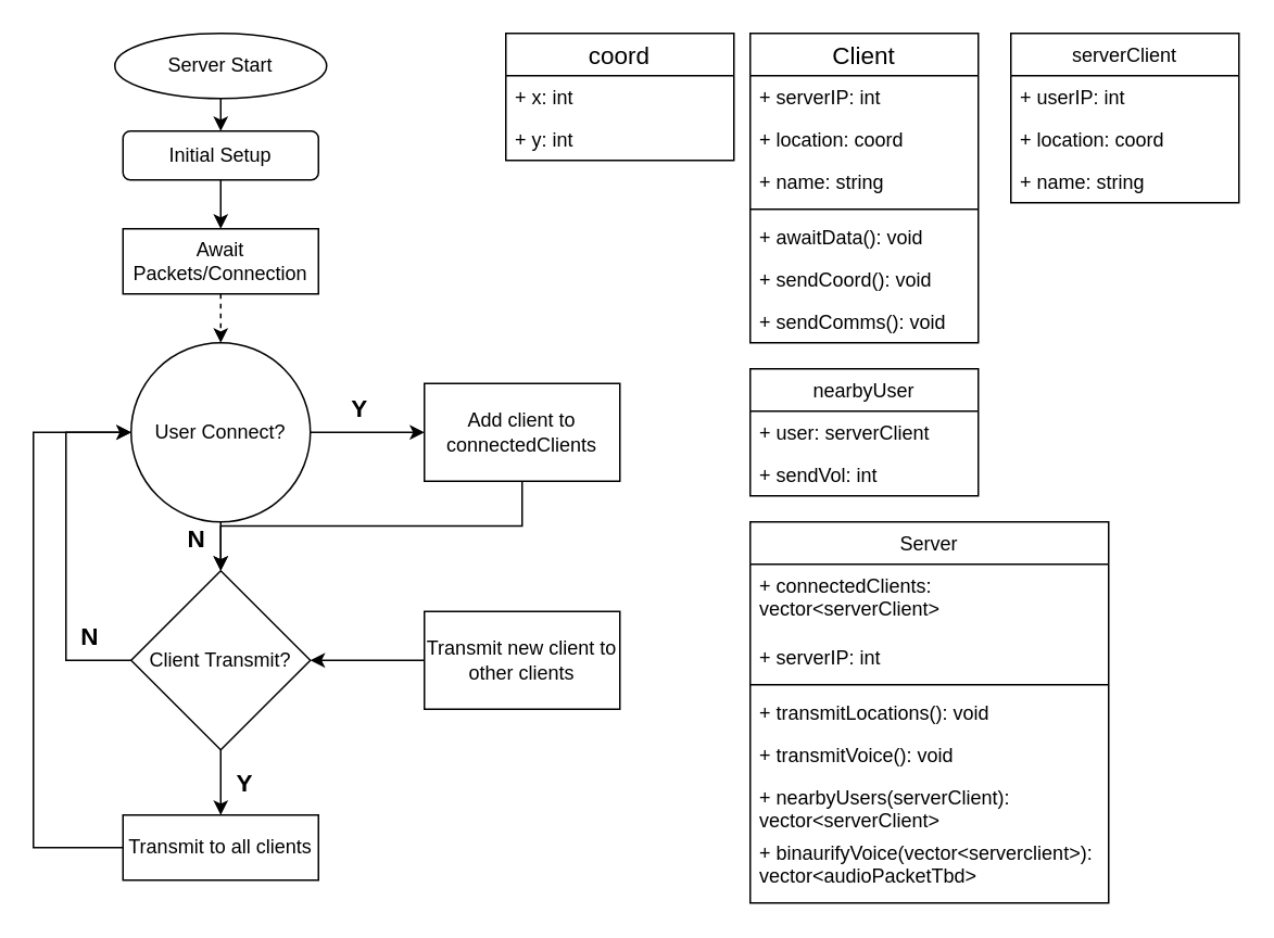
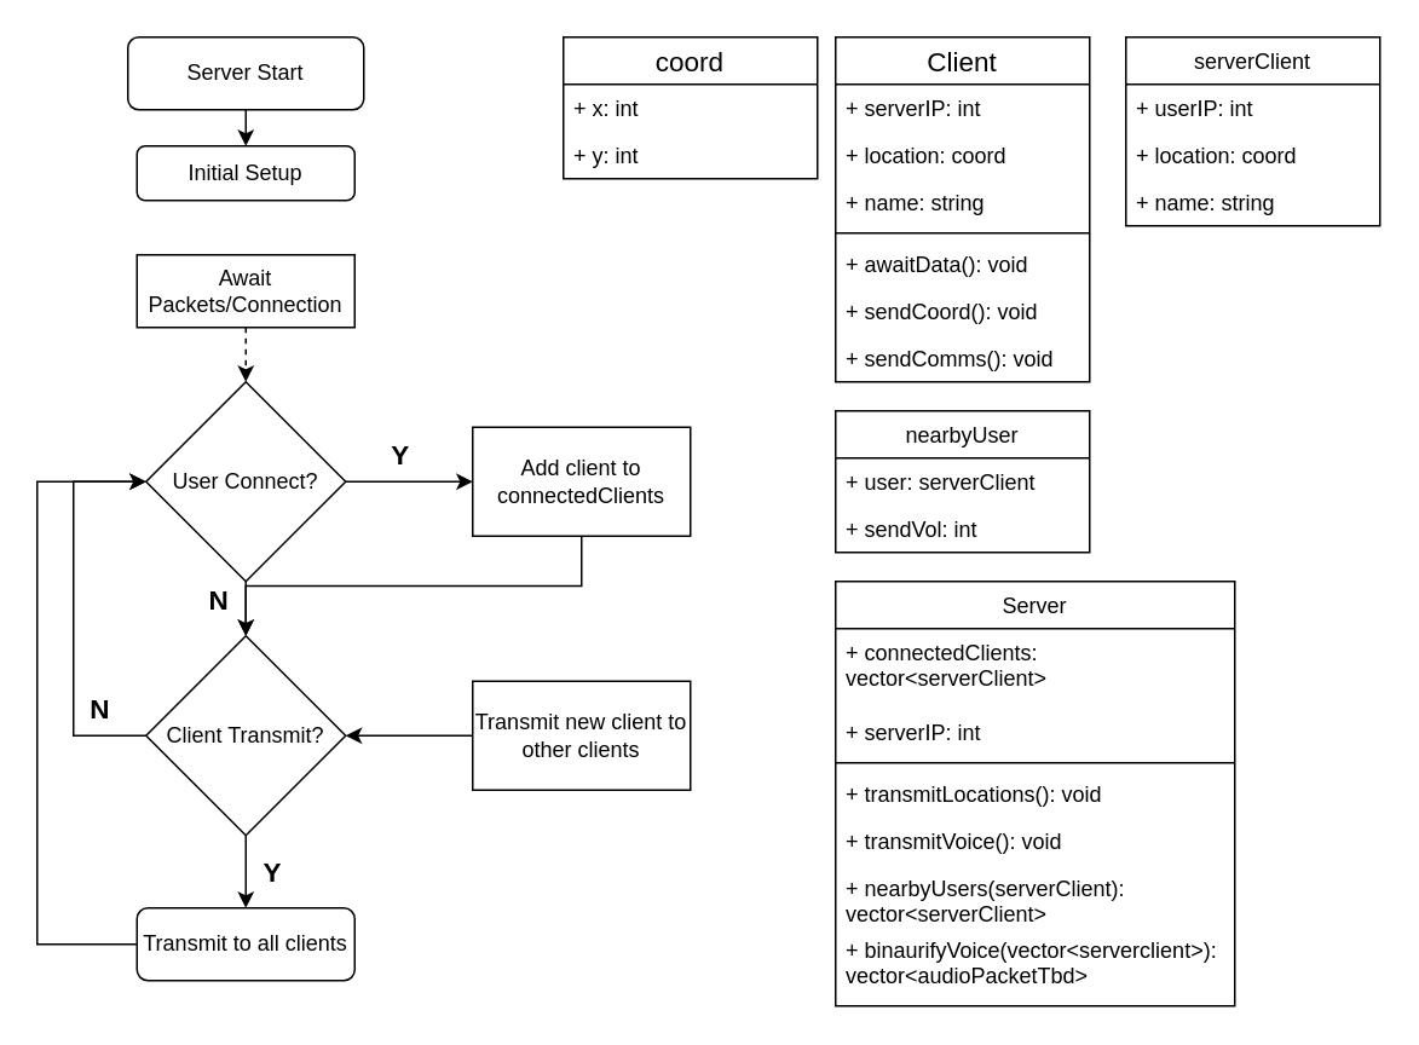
  <mxCell id="0" />
  <mxCell id="1" parent="0" />
  <mxCell id="2" style="edgeStyle=orthogonalEdgeStyle;rounded=0;orthogonalLoop=1;jettySize=auto;html=1;exitX=0.5;exitY=1;exitDx=0;exitDy=0;entryX=0.5;entryY=0;entryDx=0;entryDy=0;" edge="1" parent="1" source="3" target="5"><mxGeometry relative="1" as="geometry" /></mxCell>
- <mxCell id="3" value="Server Start" style="ellipse;whiteSpace=wrap;html=1;" vertex="1" parent="1"><mxGeometry x="70" y="20" width="130" height="40" as="geometry" /></mxCell>
- <mxCell id="4" style="edgeStyle=orthogonalEdgeStyle;rounded=0;orthogonalLoop=1;jettySize=auto;html=1;exitX=0.5;exitY=1;exitDx=0;exitDy=0;entryX=0.5;entryY=0;entryDx=0;entryDy=0;" edge="1" parent="1" source="5" target="7"><mxGeometry relative="1" as="geometry" /></mxCell>
+ <mxCell id="3" value="Server Start" style="whiteSpace=wrap;html=1;rounded=1;" vertex="1" parent="1"><mxGeometry x="70" y="20" width="130" height="40" as="geometry" /></mxCell>
  <mxCell id="5" value="Initial Setup" style="whiteSpace=wrap;html=1;rounded=1;" vertex="1" parent="1"><mxGeometry x="75" y="80" width="120" height="30" as="geometry" /></mxCell>
  <mxCell id="6" style="edgeStyle=orthogonalEdgeStyle;rounded=0;orthogonalLoop=1;jettySize=auto;html=1;exitX=0.5;exitY=1;exitDx=0;exitDy=0;entryX=0.5;entryY=0;entryDx=0;entryDy=0;dashed=1;" edge="1" parent="1" source="7" target="10"><mxGeometry relative="1" as="geometry" /></mxCell>
  <mxCell id="7" value="Await Packets/Connection" style="rounded=0;whiteSpace=wrap;html=1;" vertex="1" parent="1"><mxGeometry x="75" y="140" width="120" height="40" as="geometry" /></mxCell>
  <mxCell id="8" style="edgeStyle=orthogonalEdgeStyle;rounded=0;orthogonalLoop=1;jettySize=auto;html=1;exitX=0.5;exitY=1;exitDx=0;exitDy=0;entryX=0.5;entryY=0;entryDx=0;entryDy=0;" edge="1" parent="1" source="10" target="17"><mxGeometry relative="1" as="geometry" /></mxCell>
  <mxCell id="9" style="edgeStyle=orthogonalEdgeStyle;rounded=0;orthogonalLoop=1;jettySize=auto;html=1;exitX=1;exitY=0.5;exitDx=0;exitDy=0;entryX=0;entryY=0.5;entryDx=0;entryDy=0;" edge="1" parent="1" source="10" target="12"><mxGeometry relative="1" as="geometry" /></mxCell>
- <mxCell id="10" value="User Connect?" style="ellipse;whiteSpace=wrap;html=1;" vertex="1" parent="1"><mxGeometry x="80" y="210" width="110" height="110" as="geometry" /></mxCell>
+ <mxCell id="10" value="User Connect?" style="rhombus;whiteSpace=wrap;html=1;" vertex="1" parent="1"><mxGeometry x="80" y="210" width="110" height="110" as="geometry" /></mxCell>
  <mxCell id="11" style="edgeStyle=orthogonalEdgeStyle;rounded=0;orthogonalLoop=1;jettySize=auto;html=1;exitX=0.5;exitY=1;exitDx=0;exitDy=0;" edge="1" parent="1" source="12" target="17"><mxGeometry relative="1" as="geometry" /></mxCell>
  <mxCell id="12" value="Add client to connectedClients" style="rounded=0;whiteSpace=wrap;html=1;" vertex="1" parent="1"><mxGeometry x="260" y="235" width="120" height="60" as="geometry" /></mxCell>
  <mxCell id="13" style="edgeStyle=orthogonalEdgeStyle;rounded=0;orthogonalLoop=1;jettySize=auto;html=1;exitX=0;exitY=0.5;exitDx=0;exitDy=0;entryX=1;entryY=0.5;entryDx=0;entryDy=0;" edge="1" parent="1" source="14" target="17"><mxGeometry relative="1" as="geometry" /></mxCell>
  <mxCell id="14" value="Transmit new client to other clients" style="rounded=0;whiteSpace=wrap;html=1;" vertex="1" parent="1"><mxGeometry x="260" y="375" width="120" height="60" as="geometry" /></mxCell>
  <mxCell id="15" style="edgeStyle=orthogonalEdgeStyle;rounded=0;orthogonalLoop=1;jettySize=auto;html=1;exitX=0.5;exitY=1;exitDx=0;exitDy=0;entryX=0.5;entryY=0;entryDx=0;entryDy=0;" edge="1" parent="1" source="17" target="19"><mxGeometry relative="1" as="geometry" /></mxCell>
  <mxCell id="16" style="edgeStyle=orthogonalEdgeStyle;rounded=0;orthogonalLoop=1;jettySize=auto;html=1;exitX=0;exitY=0.5;exitDx=0;exitDy=0;entryX=0;entryY=0.5;entryDx=0;entryDy=0;fontSize=15;" edge="1" parent="1" source="17" target="10"><mxGeometry relative="1" as="geometry"><Array as="points"><mxPoint x="40" y="405" /><mxPoint x="40" y="265" /></Array></mxGeometry></mxCell>
  <mxCell id="17" value="Client Transmit?" style="rhombus;whiteSpace=wrap;html=1;" vertex="1" parent="1"><mxGeometry x="80" y="350" width="110" height="110" as="geometry" /></mxCell>
  <mxCell id="18" style="edgeStyle=orthogonalEdgeStyle;rounded=0;orthogonalLoop=1;jettySize=auto;html=1;exitX=0;exitY=0.5;exitDx=0;exitDy=0;entryX=0;entryY=0.5;entryDx=0;entryDy=0;fontSize=15;" edge="1" parent="1" source="19" target="10"><mxGeometry relative="1" as="geometry"><Array as="points"><mxPoint x="20" y="520" /><mxPoint x="20" y="265" /></Array></mxGeometry></mxCell>
- <mxCell id="19" value="Transmit to all clients" style="rounded=0;whiteSpace=wrap;html=1;" vertex="1" parent="1"><mxGeometry x="75" y="500" width="120" height="40" as="geometry" /></mxCell>
+ <mxCell id="19" value="Transmit to all clients" style="whiteSpace=wrap;html=1;rounded=1;" vertex="1" parent="1"><mxGeometry x="75" y="500" width="120" height="40" as="geometry" /></mxCell>
  <mxCell id="20" value="&lt;div style=&quot;font-size: 15px;&quot;&gt;Y&lt;/div&gt;" style="text;html=1;strokeColor=none;fillColor=none;align=center;verticalAlign=middle;whiteSpace=wrap;rounded=0;fontSize=15;fontStyle=1" vertex="1" parent="1"><mxGeometry x="130" y="470" width="40" height="20" as="geometry" /></mxCell>
  <mxCell id="21" value="Y" style="text;html=1;align=center;verticalAlign=middle;resizable=0;points=[];autosize=1;rounded=0;spacing=2;fontSize=15;fontStyle=1" vertex="1" parent="1"><mxGeometry x="205" y="235" width="30" height="30" as="geometry" /></mxCell>
  <mxCell id="22" value="N" style="text;html=1;align=center;verticalAlign=middle;resizable=0;points=[];autosize=1;fontSize=15;fontStyle=1" vertex="1" parent="1"><mxGeometry x="105" y="320" width="30" height="20" as="geometry" /></mxCell>
  <mxCell id="23" value="&lt;b&gt;N&lt;/b&gt;" style="text;html=1;strokeColor=none;fillColor=none;align=center;verticalAlign=middle;whiteSpace=wrap;rounded=0;fontSize=15;" vertex="1" parent="1"><mxGeometry x="35" y="380" width="40" height="20" as="geometry" /></mxCell>
  <mxCell id="24" value="Client" style="swimlane;fontStyle=0;childLayout=stackLayout;horizontal=1;startSize=26;fillColor=none;horizontalStack=0;resizeParent=1;resizeParentMax=0;resizeLast=0;collapsible=1;marginBottom=0;rounded=0;fontSize=15;" vertex="1" parent="1"><mxGeometry x="460" y="20" width="140" height="190" as="geometry"><mxRectangle x="540" y="56" width="70" height="26" as="alternateBounds" /></mxGeometry></mxCell>
  <mxCell id="25" value="+ serverIP: int" style="text;strokeColor=none;fillColor=none;align=left;verticalAlign=top;spacingLeft=4;spacingRight=4;overflow=hidden;rotatable=0;points=[[0,0.5],[1,0.5]];portConstraint=eastwest;" vertex="1" parent="24"><mxGeometry y="26" width="140" height="26" as="geometry" /></mxCell>
  <mxCell id="26" value="+ location: coord" style="text;strokeColor=none;fillColor=none;align=left;verticalAlign=top;spacingLeft=4;spacingRight=4;overflow=hidden;rotatable=0;points=[[0,0.5],[1,0.5]];portConstraint=eastwest;" vertex="1" parent="24"><mxGeometry y="52" width="140" height="26" as="geometry" /></mxCell>
  <mxCell id="27" value="+ name: string" style="text;strokeColor=none;fillColor=none;align=left;verticalAlign=top;spacingLeft=4;spacingRight=4;overflow=hidden;rotatable=0;points=[[0,0.5],[1,0.5]];portConstraint=eastwest;rounded=0;fontSize=12;" vertex="1" parent="24"><mxGeometry y="78" width="140" height="26" as="geometry" /></mxCell>
  <mxCell id="28" value="" style="line;strokeWidth=1;fillColor=none;align=left;verticalAlign=middle;spacingTop=-1;spacingLeft=3;spacingRight=3;rotatable=0;labelPosition=right;points=[];portConstraint=eastwest;rounded=0;fontSize=12;" vertex="1" parent="24"><mxGeometry y="104" width="140" height="8" as="geometry" /></mxCell>
  <mxCell id="29" value="+ awaitData(): void" style="text;strokeColor=none;fillColor=none;align=left;verticalAlign=top;spacingLeft=4;spacingRight=4;overflow=hidden;rotatable=0;points=[[0,0.5],[1,0.5]];portConstraint=eastwest;rounded=0;fontSize=12;" vertex="1" parent="24"><mxGeometry y="112" width="140" height="26" as="geometry" /></mxCell>
  <mxCell id="30" value="+ sendCoord(): void" style="text;strokeColor=none;fillColor=none;align=left;verticalAlign=top;spacingLeft=4;spacingRight=4;overflow=hidden;rotatable=0;points=[[0,0.5],[1,0.5]];portConstraint=eastwest;rounded=0;fontSize=12;" vertex="1" parent="24"><mxGeometry y="138" width="140" height="26" as="geometry" /></mxCell>
  <mxCell id="31" value="+ sendComms(): void" style="text;strokeColor=none;fillColor=none;align=left;verticalAlign=top;spacingLeft=4;spacingRight=4;overflow=hidden;rotatable=0;points=[[0,0.5],[1,0.5]];portConstraint=eastwest;rounded=0;fontSize=12;" vertex="1" parent="24"><mxGeometry y="164" width="140" height="26" as="geometry" /></mxCell>
  <mxCell id="32" value="coord" style="swimlane;fontStyle=0;childLayout=stackLayout;horizontal=1;startSize=26;fillColor=none;horizontalStack=0;resizeParent=1;resizeParentMax=0;resizeLast=0;collapsible=1;marginBottom=0;rounded=0;fontSize=15;" vertex="1" parent="1"><mxGeometry x="310" y="20" width="140" height="78" as="geometry" /></mxCell>
  <mxCell id="33" value="+ x: int" style="text;strokeColor=none;fillColor=none;align=left;verticalAlign=top;spacingLeft=4;spacingRight=4;overflow=hidden;rotatable=0;points=[[0,0.5],[1,0.5]];portConstraint=eastwest;" vertex="1" parent="32"><mxGeometry y="26" width="140" height="26" as="geometry" /></mxCell>
  <mxCell id="34" value="+ y: int" style="text;strokeColor=none;fillColor=none;align=left;verticalAlign=top;spacingLeft=4;spacingRight=4;overflow=hidden;rotatable=0;points=[[0,0.5],[1,0.5]];portConstraint=eastwest;" vertex="1" parent="32"><mxGeometry y="52" width="140" height="26" as="geometry" /></mxCell>
  <mxCell id="35" value="Server" style="swimlane;fontStyle=0;childLayout=stackLayout;horizontal=1;startSize=26;fillColor=none;horizontalStack=0;resizeParent=1;resizeParentMax=0;resizeLast=0;collapsible=1;marginBottom=0;rounded=0;fontSize=12;" vertex="1" parent="1"><mxGeometry x="460" y="320" width="220" height="234" as="geometry" /></mxCell>
  <mxCell id="36" value="+ connectedClients: &#10;vector&lt;serverClient&gt;" style="text;strokeColor=none;fillColor=none;align=left;verticalAlign=top;spacingLeft=4;spacingRight=4;overflow=hidden;rotatable=0;points=[[0,0.5],[1,0.5]];portConstraint=eastwest;" vertex="1" parent="35"><mxGeometry y="26" width="220" height="44" as="geometry" /></mxCell>
  <mxCell id="37" value="+ serverIP: int" style="text;strokeColor=none;fillColor=none;align=left;verticalAlign=top;spacingLeft=4;spacingRight=4;overflow=hidden;rotatable=0;points=[[0,0.5],[1,0.5]];portConstraint=eastwest;" vertex="1" parent="35"><mxGeometry y="70" width="220" height="26" as="geometry" /></mxCell>
  <mxCell id="38" value="" style="line;strokeWidth=1;fillColor=none;align=left;verticalAlign=middle;spacingTop=-1;spacingLeft=3;spacingRight=3;rotatable=0;labelPosition=right;points=[];portConstraint=eastwest;rounded=0;fontSize=12;" vertex="1" parent="35"><mxGeometry y="96" width="220" height="8" as="geometry" /></mxCell>
  <mxCell id="39" value="+ transmitLocations(): void" style="text;strokeColor=none;fillColor=none;align=left;verticalAlign=top;spacingLeft=4;spacingRight=4;overflow=hidden;rotatable=0;points=[[0,0.5],[1,0.5]];portConstraint=eastwest;" vertex="1" parent="35"><mxGeometry y="104" width="220" height="26" as="geometry" /></mxCell>
  <mxCell id="40" value="+ transmitVoice(): void" style="text;strokeColor=none;fillColor=none;align=left;verticalAlign=top;spacingLeft=4;spacingRight=4;overflow=hidden;rotatable=0;points=[[0,0.5],[1,0.5]];portConstraint=eastwest;rounded=0;fontSize=12;" vertex="1" parent="35"><mxGeometry y="130" width="220" height="26" as="geometry" /></mxCell>
  <mxCell id="41" value="+ nearbyUsers(serverClient): &#10;vector&lt;serverClient&gt;" style="text;strokeColor=none;fillColor=none;align=left;verticalAlign=top;spacingLeft=4;spacingRight=4;overflow=hidden;rotatable=0;points=[[0,0.5],[1,0.5]];portConstraint=eastwest;rounded=0;fontSize=12;" vertex="1" parent="35"><mxGeometry y="156" width="220" height="34" as="geometry" /></mxCell>
  <mxCell id="42" value="+ binaurifyVoice(vector&lt;serverclient&gt;): &#10;vector&lt;audioPacketTbd&gt;" style="text;strokeColor=none;fillColor=none;align=left;verticalAlign=top;spacingLeft=4;spacingRight=4;overflow=hidden;rotatable=0;points=[[0,0.5],[1,0.5]];portConstraint=eastwest;rounded=0;fontSize=12;" vertex="1" parent="35"><mxGeometry y="190" width="220" height="44" as="geometry" /></mxCell>
  <mxCell id="43" value="nearbyUser" style="swimlane;fontStyle=0;childLayout=stackLayout;horizontal=1;startSize=26;fillColor=none;horizontalStack=0;resizeParent=1;resizeParentMax=0;resizeLast=0;collapsible=1;marginBottom=0;rounded=0;fontSize=12;" vertex="1" parent="1"><mxGeometry x="460" y="226" width="140" height="78" as="geometry" /></mxCell>
  <mxCell id="44" value="+ user: serverClient" style="text;strokeColor=none;fillColor=none;align=left;verticalAlign=top;spacingLeft=4;spacingRight=4;overflow=hidden;rotatable=0;points=[[0,0.5],[1,0.5]];portConstraint=eastwest;" vertex="1" parent="43"><mxGeometry y="26" width="140" height="26" as="geometry" /></mxCell>
  <mxCell id="45" value="+ sendVol: int" style="text;strokeColor=none;fillColor=none;align=left;verticalAlign=top;spacingLeft=4;spacingRight=4;overflow=hidden;rotatable=0;points=[[0,0.5],[1,0.5]];portConstraint=eastwest;" vertex="1" parent="43"><mxGeometry y="52" width="140" height="26" as="geometry" /></mxCell>
  <mxCell id="46" value="serverClient" style="swimlane;fontStyle=0;childLayout=stackLayout;horizontal=1;startSize=26;fillColor=none;horizontalStack=0;resizeParent=1;resizeParentMax=0;resizeLast=0;collapsible=1;marginBottom=0;rounded=0;fontSize=12;" vertex="1" parent="1"><mxGeometry x="620" y="20" width="140" height="104" as="geometry" /></mxCell>
  <mxCell id="47" value="+ userIP: int" style="text;strokeColor=none;fillColor=none;align=left;verticalAlign=top;spacingLeft=4;spacingRight=4;overflow=hidden;rotatable=0;points=[[0,0.5],[1,0.5]];portConstraint=eastwest;" vertex="1" parent="46"><mxGeometry y="26" width="140" height="26" as="geometry" /></mxCell>
  <mxCell id="48" value="+ location: coord" style="text;strokeColor=none;fillColor=none;align=left;verticalAlign=top;spacingLeft=4;spacingRight=4;overflow=hidden;rotatable=0;points=[[0,0.5],[1,0.5]];portConstraint=eastwest;" vertex="1" parent="46"><mxGeometry y="52" width="140" height="26" as="geometry" /></mxCell>
  <mxCell id="49" value="+ name: string" style="text;strokeColor=none;fillColor=none;align=left;verticalAlign=top;spacingLeft=4;spacingRight=4;overflow=hidden;rotatable=0;points=[[0,0.5],[1,0.5]];portConstraint=eastwest;" vertex="1" parent="46"><mxGeometry y="78" width="140" height="26" as="geometry" /></mxCell>
